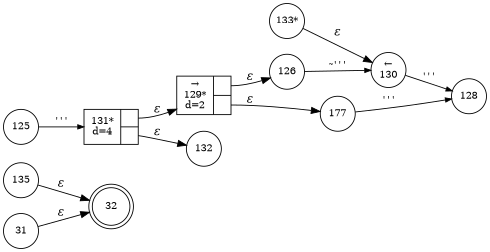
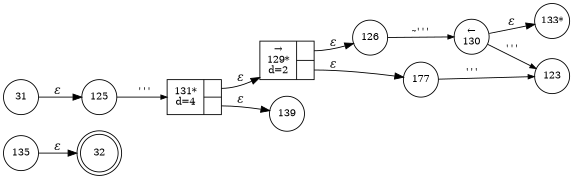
  digraph {
    rankdir=LR
    node [fixedsize=true fontsize=11 shape=circle peripheries=1]
    edge [fontname="Times-Italic"]
    n1 [label=32 shape=doublecircle width=.6 peripheries=""]
-   n2 [label=128 width=.55]
+   n2 [label=123 width=.55]
    n3 [label="&larr;\n130" width=.55]
    n4 [label="133*" width=.55]
    n5 [fixedsize=false label="{&rarr;\n129*\nd=2|{<p0>|<p1>}}" shape=record]
    n6 [label=126 width=.55]
    n7 [label=177 width=.55]
    n8 [fixedsize=false label="{131*\nd=4|{<p0>|<p1>}}" shape=record]
-   n9 [label=132 width=.55]
+   n9 [label=139 width=.55]
    n10 [label=135 width=.55]
    n11 [label=125 width=.55]
    n12 [label=31 width=.55]
    n3 -> n2 [arrowhead=normal arrowsize=.7 fontname=Courier fontsize=11 label="'''"]
-   n4 -> n3 [label="&epsilon;"]
+   n3 -> n4 [label="&epsilon;"]
    n5 -> n6 [label="&epsilon;" tailport=p0]
    n5 -> n7 [label="&epsilon;" tailport=p1]
    n6 -> n3 [arrowhead=normal arrowsize=.7 fontname=Courier fontsize=11 label="~'''"]
    n7 -> n2 [arrowhead=normal arrowsize=.7 fontname=Courier fontsize=11 label="'''"]
    n8 -> n5 [label="&epsilon;" tailport=p0]
    n8 -> n9 [label="&epsilon;" tailport=p1]
    n10 -> n1 [label="&epsilon;"]
    n11 -> n8 [arrowhead=normal arrowsize=.7 fontname=Courier fontsize=11 label="'''"]
-   n12 -> n1 [label="&epsilon;"]
+   n12 -> n11 [label="&epsilon;"]
  }
